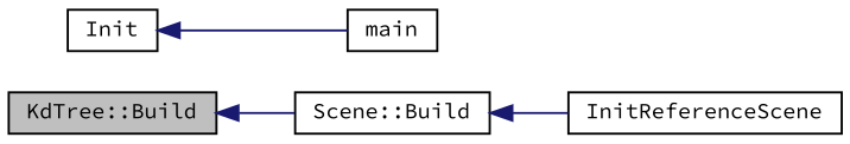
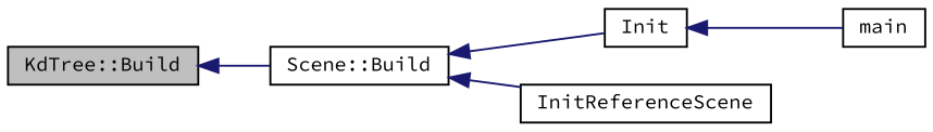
  digraph {
    fontname="Source Code Pro"
    rankdir=LR
    node [color=black fillcolor=white fontname="Source Code Pro" fontsize=10 shape=record style=filled]
    edge [color=midnightblue dir=back fontname="Source Code Pro" fontsize=10 labelfontname=FreeSans labelfontsize=10 style=solid]
    n1 [fillcolor=grey75 fontcolor=black height=0.2 label="KdTree::Build" width=0.4]
    n2 [height=0.2 label="Scene::Build" width=0.4]
    n3 [height=0.2 label=Init width=0.4]
    n4 [height=0.2 label=InitReferenceScene width=0.4]
    n5 [height=0.2 label=main width=0.4]
    n1 -> n2
+   n2 -> n3
    n2 -> n4
    n3 -> n5
  }
